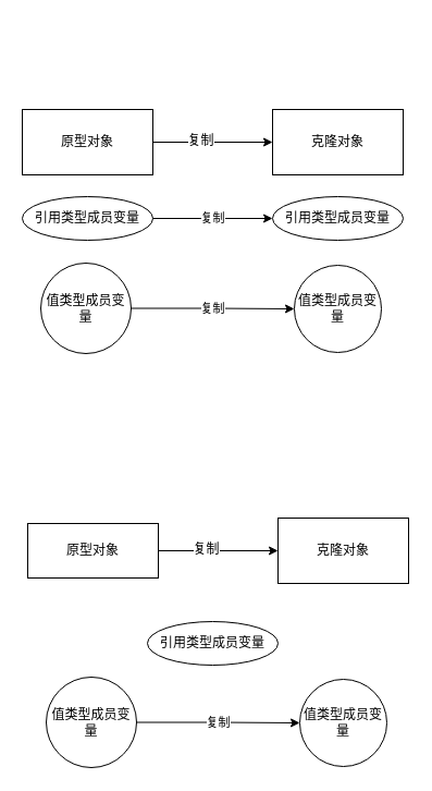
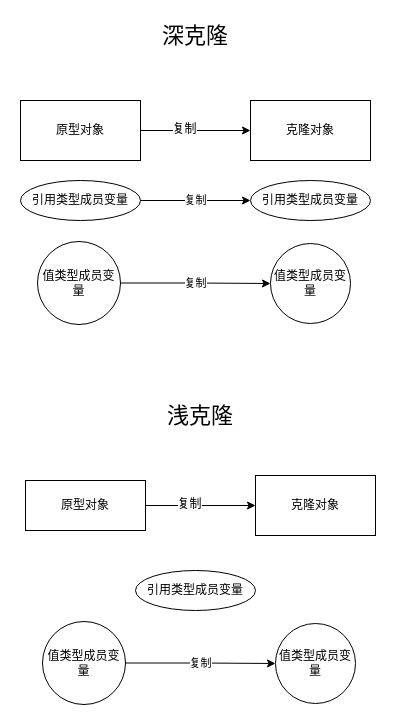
  <mxCell id="0" />
  <mxCell id="1" parent="0" />
  <mxCell id="2" value="" style="group;" vertex="1" connectable="0" parent="1"><mxGeometry x="20" y="20" width="350" height="304" as="geometry" /></mxCell>
+ <mxCell id="3" value="&lt;font style=&quot;font-size: 22px&quot;&gt;深克隆&lt;/font&gt;" style="text;html=1;resizable=0;points=[];autosize=1;align=left;verticalAlign=top;spacingTop=-4;" parent="2" vertex="1"><mxGeometry x="140" width="80" height="20" as="geometry" /></mxCell>
  <mxCell id="4" value="引用类型成员变量" style="ellipse;whiteSpace=wrap;html=1;" parent="2" vertex="1"><mxGeometry y="160" width="120" height="40" as="geometry" /></mxCell>
  <mxCell id="5" value="引用类型成员变量" style="ellipse;whiteSpace=wrap;html=1;" parent="2" vertex="1"><mxGeometry x="230" y="160" width="120" height="40" as="geometry" /></mxCell>
  <mxCell id="6" value="复制" style="edgeStyle=orthogonalEdgeStyle;rounded=0;orthogonalLoop=1;jettySize=auto;html=1;entryX=0;entryY=0.5;entryDx=0;entryDy=0;" parent="2" source="4" target="5" edge="1"><mxGeometry relative="1" as="geometry" /></mxCell>
  <mxCell id="7" value="原型对象&lt;span style=&quot;font-family: &amp;#34;helvetica&amp;#34; , &amp;#34;arial&amp;#34; , sans-serif ; font-size: 0px ; white-space: nowrap&quot;&gt;%3CmxGraphModel%3E%3Croot%3E%3CmxCell%20id%3D%220%22%2F%3E%3CmxCell%20id%3D%221%22%20parent%3D%220%22%2F%3E%3CmxCell%20id%3D%222%22%20value%3D%22%E5%8E%9F%E5%9E%8B%E5%AF%B9%E8%B1%A1%22%20style%3D%22ellipse%3BwhiteSpace%3Dwrap%3Bhtml%3D1%3B%22%20vertex%3D%221%22%20parent%3D%221%22%3E%3CmxGeometry%20x%3D%2260%22%20y%3D%22140%22%20width%3D%22120%22%20height%3D%2280%22%20as%3D%22geometry%22%2F%3E%3C%2FmxCell%3E%3C%2Froot%3E%3C%2FmxGraphModel%3E&lt;/span&gt;" style="rounded=0;whiteSpace=wrap;html=1;" parent="2" vertex="1"><mxGeometry y="80" width="120" height="60" as="geometry" /></mxCell>
  <mxCell id="8" value="克隆对象" style="rounded=0;whiteSpace=wrap;html=1;" parent="2" vertex="1"><mxGeometry x="230" y="80" width="120" height="60" as="geometry" /></mxCell>
  <mxCell id="9" style="edgeStyle=orthogonalEdgeStyle;rounded=0;orthogonalLoop=1;jettySize=auto;html=1;entryX=0;entryY=0.5;entryDx=0;entryDy=0;" parent="2" source="7" target="8" edge="1"><mxGeometry relative="1" as="geometry" /></mxCell>
  <mxCell id="10" value="复制" style="text;html=1;resizable=0;points=[];align=center;verticalAlign=middle;labelBackgroundColor=#ffffff;" parent="9" vertex="1" connectable="0"><mxGeometry x="-0.218" y="2" relative="1" as="geometry"><mxPoint as="offset" /></mxGeometry></mxCell>
  <mxCell id="11" value="值类型成员变量" style="ellipse;whiteSpace=wrap;html=1;aspect=fixed;" parent="2" vertex="1"><mxGeometry x="17" y="221" width="83" height="83" as="geometry" /></mxCell>
  <mxCell id="12" value="值类型成员变量" style="ellipse;whiteSpace=wrap;html=1;aspect=fixed;" parent="2" vertex="1"><mxGeometry x="250" y="223" width="80" height="80" as="geometry" /></mxCell>
  <mxCell id="13" value="复制" style="edgeStyle=orthogonalEdgeStyle;rounded=0;orthogonalLoop=1;jettySize=auto;html=1;entryX=0;entryY=0.5;entryDx=0;entryDy=0;" parent="2" source="11" target="12" edge="1"><mxGeometry relative="1" as="geometry" /></mxCell>
  <mxCell id="14" value="" style="group" vertex="1" connectable="0" parent="1"><mxGeometry x="25" y="400" width="350" height="304" as="geometry" /></mxCell>
+ <mxCell id="15" value="&lt;span style=&quot;font-size: 22px&quot;&gt;浅克隆&lt;/span&gt;" style="text;html=1;resizable=0;points=[];autosize=1;align=left;verticalAlign=top;spacingTop=-4;" parent="14" vertex="1"><mxGeometry x="140" width="80" height="20" as="geometry" /></mxCell>
  <mxCell id="16" value="引用类型成员变量" style="ellipse;whiteSpace=wrap;html=1;" parent="14" vertex="1"><mxGeometry x="110" y="170" width="120" height="40" as="geometry" /></mxCell>
  <mxCell id="17" value="原型对象&lt;span style=&quot;font-family: &amp;#34;helvetica&amp;#34; , &amp;#34;arial&amp;#34; , sans-serif ; font-size: 0px ; white-space: nowrap&quot;&gt;%3CmxGraphModel%3E%3Croot%3E%3CmxCell%20id%3D%220%22%2F%3E%3CmxCell%20id%3D%221%22%20parent%3D%220%22%2F%3E%3CmxCell%20id%3D%222%22%20value%3D%22%E5%8E%9F%E5%9E%8B%E5%AF%B9%E8%B1%A1%22%20style%3D%22ellipse%3BwhiteSpace%3Dwrap%3Bhtml%3D1%3B%22%20vertex%3D%221%22%20parent%3D%221%22%3E%3CmxGeometry%20x%3D%2260%22%20y%3D%22140%22%20width%3D%22120%22%20height%3D%2280%22%20as%3D%22geometry%22%2F%3E%3C%2FmxCell%3E%3C%2Froot%3E%3C%2FmxGraphModel%3E&lt;/span&gt;" style="rounded=0;whiteSpace=wrap;html=1;" parent="14" vertex="1"><mxGeometry y="80" width="120" height="50" as="geometry" /></mxCell>
  <mxCell id="18" value="克隆对象" style="rounded=0;whiteSpace=wrap;html=1;" parent="14" vertex="1"><mxGeometry x="230" y="75" width="120" height="60" as="geometry" /></mxCell>
  <mxCell id="19" style="edgeStyle=orthogonalEdgeStyle;rounded=0;orthogonalLoop=1;jettySize=auto;html=1;entryX=0;entryY=0.5;entryDx=0;entryDy=0;" parent="14" source="17" target="18" edge="1"><mxGeometry relative="1" as="geometry" /></mxCell>
  <mxCell id="20" value="复制" style="text;html=1;resizable=0;points=[];align=center;verticalAlign=middle;labelBackgroundColor=#ffffff;" parent="19" vertex="1" connectable="0"><mxGeometry x="-0.218" y="2" relative="1" as="geometry"><mxPoint as="offset" /></mxGeometry></mxCell>
  <mxCell id="21" value="值类型成员变量" style="ellipse;whiteSpace=wrap;html=1;aspect=fixed;" parent="14" vertex="1"><mxGeometry x="17" y="221" width="83" height="83" as="geometry" /></mxCell>
  <mxCell id="22" value="值类型成员变量" style="ellipse;whiteSpace=wrap;html=1;aspect=fixed;" parent="14" vertex="1"><mxGeometry x="250" y="223" width="80" height="80" as="geometry" /></mxCell>
  <mxCell id="23" value="复制" style="edgeStyle=orthogonalEdgeStyle;rounded=0;orthogonalLoop=1;jettySize=auto;html=1;entryX=0;entryY=0.5;entryDx=0;entryDy=0;" parent="14" source="21" target="22" edge="1"><mxGeometry relative="1" as="geometry" /></mxCell>
